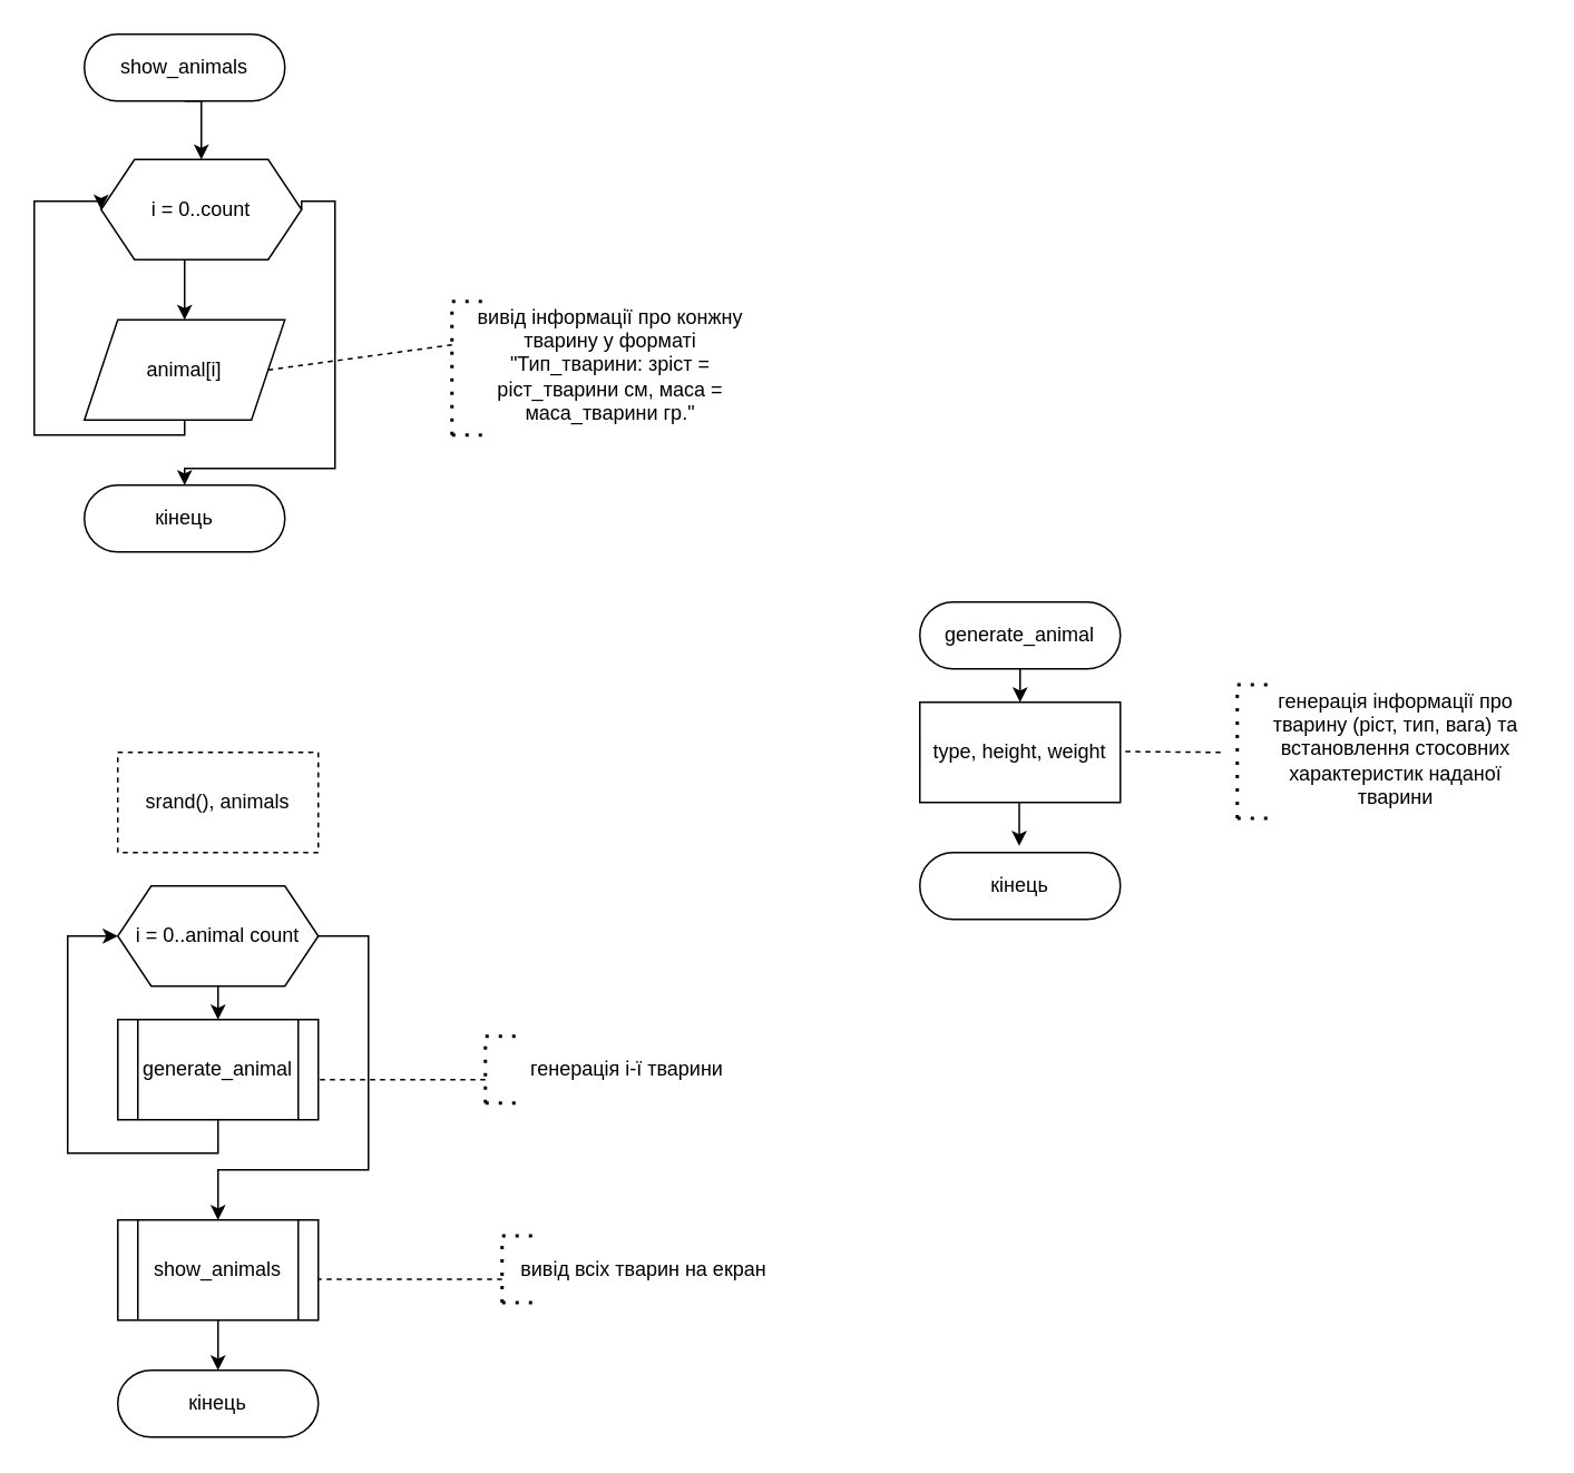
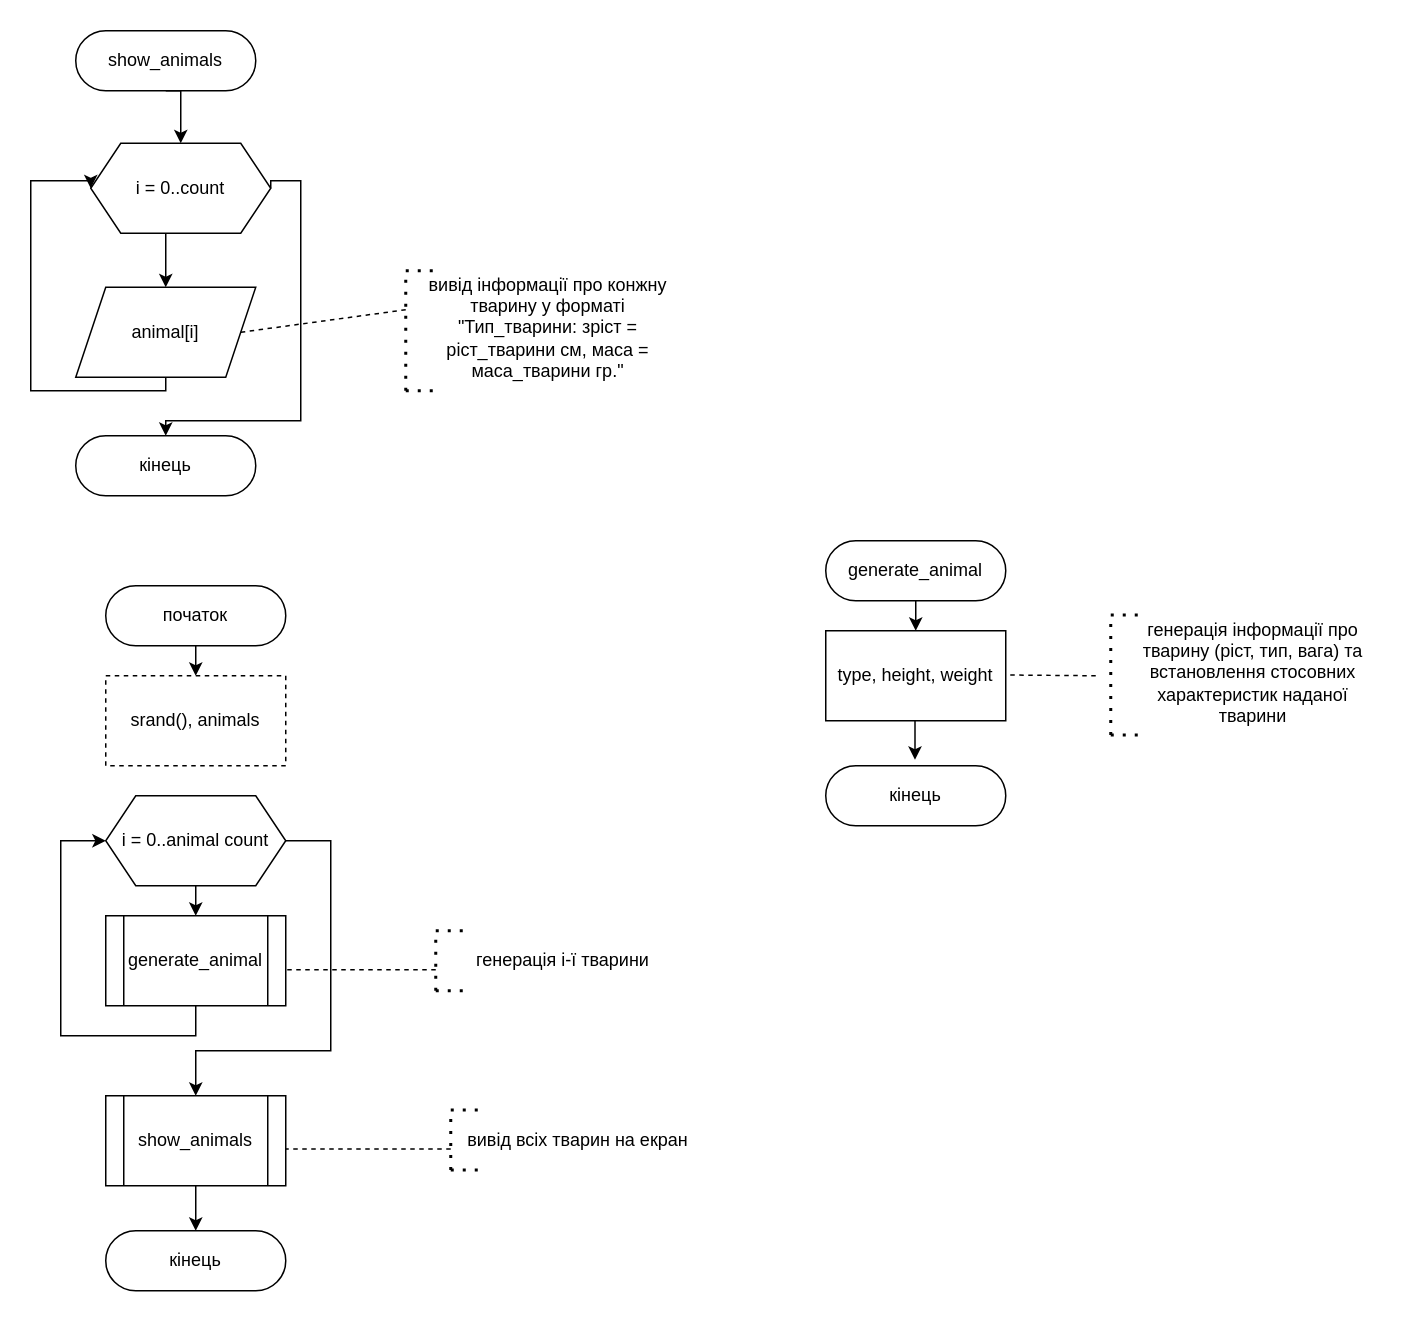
  <mxCell id="0" />
  <mxCell id="1" parent="0" />
  <mxCell id="2" style="edgeStyle=orthogonalEdgeStyle;rounded=0;orthogonalLoop=1;jettySize=auto;html=1;exitX=0.5;exitY=1;exitDx=0;exitDy=0;entryX=0.5;entryY=0;entryDx=0;entryDy=0;" edge="1" parent="1" source="3" target="6"><mxGeometry relative="1" as="geometry" /></mxCell>
  <mxCell id="3" value="show_animals" style="rounded=1;whiteSpace=wrap;html=1;arcSize=50;" vertex="1" parent="1"><mxGeometry x="50" y="20" width="120" height="40" as="geometry" /></mxCell>
  <mxCell id="4" style="edgeStyle=orthogonalEdgeStyle;rounded=0;orthogonalLoop=1;jettySize=auto;html=1;exitX=0.5;exitY=1;exitDx=0;exitDy=0;entryX=0.5;entryY=0;entryDx=0;entryDy=0;" edge="1" parent="1" source="6" target="7"><mxGeometry relative="1" as="geometry" /></mxCell>
  <mxCell id="5" style="edgeStyle=orthogonalEdgeStyle;rounded=0;orthogonalLoop=1;jettySize=auto;html=1;exitX=1;exitY=0.5;exitDx=0;exitDy=0;entryX=0.5;entryY=0;entryDx=0;entryDy=0;" edge="1" parent="1" source="6" target="9"><mxGeometry relative="1" as="geometry"><Array as="points"><mxPoint x="200" y="120" /><mxPoint x="200" y="280" /><mxPoint x="110" y="280" /></Array></mxGeometry></mxCell>
  <mxCell id="6" value="i = 0..count" style="shape=hexagon;perimeter=hexagonPerimeter2;whiteSpace=wrap;html=1;fixedSize=1;" vertex="1" parent="1"><mxGeometry x="60" y="95" width="120" height="60" as="geometry" /></mxCell>
  <mxCell id="7" value="animal[i]" style="shape=parallelogram;perimeter=parallelogramPerimeter;whiteSpace=wrap;html=1;fixedSize=1;" vertex="1" parent="1"><mxGeometry x="50" y="191" width="120" height="60" as="geometry" /></mxCell>
  <mxCell id="8" style="edgeStyle=orthogonalEdgeStyle;rounded=0;orthogonalLoop=1;jettySize=auto;html=1;exitX=0.5;exitY=1;exitDx=0;exitDy=0;entryX=0;entryY=0.5;entryDx=0;entryDy=0;" edge="1" parent="1" source="7" target="6"><mxGeometry relative="1" as="geometry"><mxPoint x="170" y="290" as="sourcePoint" /><Array as="points"><mxPoint x="110" y="260" /><mxPoint x="20" y="260" /><mxPoint x="20" y="120" /></Array></mxGeometry></mxCell>
  <mxCell id="9" value="кінець" style="rounded=1;whiteSpace=wrap;html=1;arcSize=50;" vertex="1" parent="1"><mxGeometry x="50" y="290" width="120" height="40" as="geometry" /></mxCell>
  <mxCell id="10" value="" style="endArrow=none;dashed=1;html=1;entryX=1;entryY=0.5;entryDx=0;entryDy=0;" edge="1" parent="1" target="7"><mxGeometry width="50" height="50" relative="1" as="geometry"><mxPoint x="270" y="206" as="sourcePoint" /><mxPoint x="470" y="260" as="targetPoint" /></mxGeometry></mxCell>
  <mxCell id="11" value="" style="endArrow=none;dashed=1;html=1;dashPattern=1 3;strokeWidth=2;" edge="1" parent="1"><mxGeometry width="50" height="50" relative="1" as="geometry"><mxPoint x="270" y="260" as="sourcePoint" /><mxPoint x="270" y="181" as="targetPoint" /></mxGeometry></mxCell>
  <mxCell id="12" value="" style="endArrow=none;dashed=1;html=1;dashPattern=1 3;strokeWidth=2;" edge="1" parent="1"><mxGeometry width="50" height="50" relative="1" as="geometry"><mxPoint x="270" y="260" as="sourcePoint" /><mxPoint x="290" y="260" as="targetPoint" /></mxGeometry></mxCell>
  <mxCell id="13" value="" style="endArrow=none;dashed=1;html=1;dashPattern=1 3;strokeWidth=2;" edge="1" parent="1"><mxGeometry width="50" height="50" relative="1" as="geometry"><mxPoint x="270" y="180" as="sourcePoint" /><mxPoint x="290" y="180" as="targetPoint" /></mxGeometry></mxCell>
  <mxCell id="14" value="вивід інформації про конжну тварину у форматі &quot;Тип_тварини: зріст = ріст_тварини см, маса = маса_тварини гр.&quot;" style="text;html=1;strokeColor=none;fillColor=none;align=center;verticalAlign=middle;whiteSpace=wrap;rounded=0;" vertex="1" parent="1"><mxGeometry x="280" y="190" width="170" height="56.5" as="geometry" /></mxCell>
+ <mxCell id="15" style="edgeStyle=orthogonalEdgeStyle;rounded=0;orthogonalLoop=1;jettySize=auto;html=1;exitX=0.5;exitY=1;exitDx=0;exitDy=0;entryX=0.5;entryY=0;entryDx=0;entryDy=0;" edge="1" parent="1" source="16" target="27"><mxGeometry relative="1" as="geometry" /></mxCell>
+ <mxCell id="16" value="початок" style="rounded=1;whiteSpace=wrap;html=1;arcSize=50;" vertex="1" parent="1"><mxGeometry x="70" y="390" width="120" height="40" as="geometry" /></mxCell>
  <mxCell id="17" style="edgeStyle=orthogonalEdgeStyle;rounded=0;orthogonalLoop=1;jettySize=auto;html=1;exitX=0.5;exitY=1;exitDx=0;exitDy=0;entryX=0.5;entryY=0;entryDx=0;entryDy=0;" edge="1" parent="1" source="19" target="28"><mxGeometry relative="1" as="geometry"><mxPoint x="130" y="616" as="targetPoint" /></mxGeometry></mxCell>
  <mxCell id="18" style="edgeStyle=orthogonalEdgeStyle;rounded=0;orthogonalLoop=1;jettySize=auto;html=1;exitX=1;exitY=0.5;exitDx=0;exitDy=0;entryX=0.5;entryY=0;entryDx=0;entryDy=0;" edge="1" parent="1" source="19" target="30"><mxGeometry relative="1" as="geometry"><Array as="points"><mxPoint x="220" y="560" /><mxPoint x="220" y="700" /><mxPoint x="130" y="700" /></Array><mxPoint x="130" y="750" as="targetPoint" /></mxGeometry></mxCell>
  <mxCell id="19" value="i = 0..animal count" style="shape=hexagon;perimeter=hexagonPerimeter2;whiteSpace=wrap;html=1;fixedSize=1;" vertex="1" parent="1"><mxGeometry x="70" y="530" width="120" height="60" as="geometry" /></mxCell>
  <mxCell id="20" style="edgeStyle=orthogonalEdgeStyle;rounded=0;orthogonalLoop=1;jettySize=auto;html=1;exitX=0.5;exitY=1;exitDx=0;exitDy=0;entryX=0;entryY=0.5;entryDx=0;entryDy=0;" edge="1" parent="1" source="28" target="19"><mxGeometry relative="1" as="geometry"><mxPoint x="130" y="676" as="sourcePoint" /><Array as="points"><mxPoint x="130" y="690" /><mxPoint x="40" y="690" /><mxPoint x="40" y="560" /></Array></mxGeometry></mxCell>
  <mxCell id="21" value="кінець" style="rounded=1;whiteSpace=wrap;html=1;arcSize=50;" vertex="1" parent="1"><mxGeometry x="70" y="820" width="120" height="40" as="geometry" /></mxCell>
  <mxCell id="22" value="" style="endArrow=none;dashed=1;html=1;entryX=1;entryY=0.5;entryDx=0;entryDy=0;" edge="1" parent="1"><mxGeometry width="50" height="50" relative="1" as="geometry"><mxPoint x="290" y="646" as="sourcePoint" /><mxPoint x="180" y="646" as="targetPoint" /></mxGeometry></mxCell>
  <mxCell id="23" value="" style="endArrow=none;dashed=1;html=1;dashPattern=1 3;strokeWidth=2;" edge="1" parent="1"><mxGeometry width="50" height="50" relative="1" as="geometry"><mxPoint x="290" y="660" as="sourcePoint" /><mxPoint x="290" y="621" as="targetPoint" /></mxGeometry></mxCell>
  <mxCell id="24" value="" style="endArrow=none;dashed=1;html=1;dashPattern=1 3;strokeWidth=2;" edge="1" parent="1"><mxGeometry width="50" height="50" relative="1" as="geometry"><mxPoint x="290" y="660" as="sourcePoint" /><mxPoint x="310" y="660" as="targetPoint" /></mxGeometry></mxCell>
  <mxCell id="25" value="" style="endArrow=none;dashed=1;html=1;dashPattern=1 3;strokeWidth=2;" edge="1" parent="1"><mxGeometry width="50" height="50" relative="1" as="geometry"><mxPoint x="290" y="620" as="sourcePoint" /><mxPoint x="310" y="620" as="targetPoint" /></mxGeometry></mxCell>
  <mxCell id="26" value="генерація і-ї тварини" style="text;html=1;strokeColor=none;fillColor=none;align=center;verticalAlign=middle;whiteSpace=wrap;rounded=0;" vertex="1" parent="1"><mxGeometry x="290" y="625" width="170" height="30" as="geometry" /></mxCell>
  <mxCell id="27" value="srand(), animals" style="rounded=0;whiteSpace=wrap;html=1;dashed=1;" vertex="1" parent="1"><mxGeometry x="70" y="450" width="120" height="60" as="geometry" /></mxCell>
  <mxCell id="28" value="generate_animal" style="shape=process;whiteSpace=wrap;html=1;backgroundOutline=1;" vertex="1" parent="1"><mxGeometry x="70" y="610" width="120" height="60" as="geometry" /></mxCell>
  <mxCell id="29" style="edgeStyle=orthogonalEdgeStyle;rounded=0;orthogonalLoop=1;jettySize=auto;html=1;exitX=0.5;exitY=1;exitDx=0;exitDy=0;entryX=0.5;entryY=0;entryDx=0;entryDy=0;" edge="1" parent="1" source="30" target="21"><mxGeometry relative="1" as="geometry" /></mxCell>
  <mxCell id="30" value="show_animals" style="shape=process;whiteSpace=wrap;html=1;backgroundOutline=1;" vertex="1" parent="1"><mxGeometry x="70" y="730" width="120" height="60" as="geometry" /></mxCell>
  <mxCell id="31" value="" style="endArrow=none;dashed=1;html=1;entryX=1;entryY=0.5;entryDx=0;entryDy=0;" edge="1" parent="1"><mxGeometry width="50" height="50" relative="1" as="geometry"><mxPoint x="300" y="765.5" as="sourcePoint" /><mxPoint x="190" y="765.5" as="targetPoint" /></mxGeometry></mxCell>
  <mxCell id="32" value="" style="endArrow=none;dashed=1;html=1;dashPattern=1 3;strokeWidth=2;" edge="1" parent="1"><mxGeometry width="50" height="50" relative="1" as="geometry"><mxPoint x="300" y="779.5" as="sourcePoint" /><mxPoint x="300" y="740.5" as="targetPoint" /></mxGeometry></mxCell>
  <mxCell id="33" value="" style="endArrow=none;dashed=1;html=1;dashPattern=1 3;strokeWidth=2;" edge="1" parent="1"><mxGeometry width="50" height="50" relative="1" as="geometry"><mxPoint x="300" y="779.5" as="sourcePoint" /><mxPoint x="320" y="779.5" as="targetPoint" /></mxGeometry></mxCell>
  <mxCell id="34" value="" style="endArrow=none;dashed=1;html=1;dashPattern=1 3;strokeWidth=2;" edge="1" parent="1"><mxGeometry width="50" height="50" relative="1" as="geometry"><mxPoint x="300" y="739.5" as="sourcePoint" /><mxPoint x="320" y="739.5" as="targetPoint" /></mxGeometry></mxCell>
  <mxCell id="35" value="вивід всіх тварин на екран" style="text;html=1;strokeColor=none;fillColor=none;align=center;verticalAlign=middle;whiteSpace=wrap;rounded=0;" vertex="1" parent="1"><mxGeometry x="300" y="744.5" width="170" height="30" as="geometry" /></mxCell>
  <mxCell id="36" style="edgeStyle=orthogonalEdgeStyle;rounded=0;orthogonalLoop=1;jettySize=auto;html=1;exitX=0.5;exitY=1;exitDx=0;exitDy=0;" edge="1" source="37" parent="1"><mxGeometry relative="1" as="geometry"><mxPoint x="610" y="420" as="targetPoint" /></mxGeometry></mxCell>
  <mxCell id="37" value="generate_animal" style="rounded=1;whiteSpace=wrap;html=1;arcSize=50;" vertex="1" parent="1"><mxGeometry x="550" y="360" width="120" height="40" as="geometry" /></mxCell>
  <mxCell id="38" style="edgeStyle=orthogonalEdgeStyle;rounded=0;orthogonalLoop=1;jettySize=auto;html=1;exitX=0.5;exitY=1;exitDx=0;exitDy=0;entryX=0.5;entryY=0;entryDx=0;entryDy=0;" edge="1" parent="1"><mxGeometry relative="1" as="geometry"><mxPoint x="609.5" y="480" as="sourcePoint" /><mxPoint x="609.5" y="506" as="targetPoint" /></mxGeometry></mxCell>
  <mxCell id="39" value="кінець" style="rounded=1;whiteSpace=wrap;html=1;arcSize=50;" vertex="1" parent="1"><mxGeometry x="550" y="510" width="120" height="40" as="geometry" /></mxCell>
  <mxCell id="40" value="" style="endArrow=none;dashed=1;html=1;entryX=1;entryY=0.5;entryDx=0;entryDy=0;" edge="1" parent="1"><mxGeometry width="50" height="50" relative="1" as="geometry"><mxPoint x="730" y="450" as="sourcePoint" /><mxPoint x="670" y="449.5" as="targetPoint" /></mxGeometry></mxCell>
  <mxCell id="41" value="" style="endArrow=none;dashed=1;html=1;dashPattern=1 3;strokeWidth=2;" edge="1" parent="1"><mxGeometry width="50" height="50" relative="1" as="geometry"><mxPoint x="740" y="489.5" as="sourcePoint" /><mxPoint x="740" y="410.5" as="targetPoint" /></mxGeometry></mxCell>
  <mxCell id="42" value="" style="endArrow=none;dashed=1;html=1;dashPattern=1 3;strokeWidth=2;" edge="1" parent="1"><mxGeometry width="50" height="50" relative="1" as="geometry"><mxPoint x="740" y="489.5" as="sourcePoint" /><mxPoint x="760" y="489.5" as="targetPoint" /></mxGeometry></mxCell>
  <mxCell id="43" value="" style="endArrow=none;dashed=1;html=1;dashPattern=1 3;strokeWidth=2;" edge="1" parent="1"><mxGeometry width="50" height="50" relative="1" as="geometry"><mxPoint x="740" y="409.5" as="sourcePoint" /><mxPoint x="760" y="409.5" as="targetPoint" /></mxGeometry></mxCell>
  <mxCell id="44" value="генерація інформації про тварину (ріст, тип, вага) та встановлення стосовних характеристик наданої тварини" style="text;html=1;strokeColor=none;fillColor=none;align=center;verticalAlign=middle;whiteSpace=wrap;rounded=0;" vertex="1" parent="1"><mxGeometry x="750" y="419.5" width="170" height="56.5" as="geometry" /></mxCell>
  <mxCell id="45" value="type, height, weight" style="rounded=0;whiteSpace=wrap;html=1;" vertex="1" parent="1"><mxGeometry x="550" y="420" width="120" height="60" as="geometry" /></mxCell>
